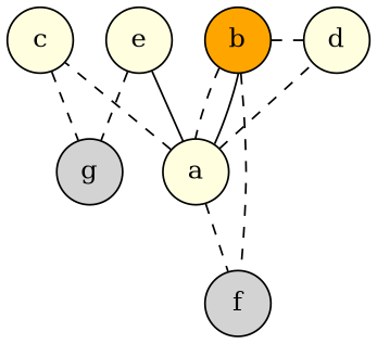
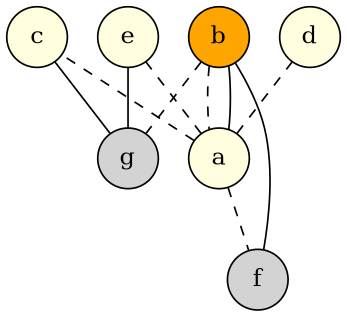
  graph {
    ordering=out
    node [fillcolor=lightyellow shape=circle style=filled]
    edge [style=dashed]
    b [fillcolor=orange]
    d
    c
    e
    a
    f [fillcolor=lightgrey]
    g [fillcolor=lightgrey]
    subgraph sub_1 {
      rank=same
      b
      d
      c
      e
    }
-   b -- d
+   b -- g
    b -- a
-   b -- f
-   c -- g
-   e -- g
+   b -- f [style=""]
+   c -- g [style=""]
+   e -- g [style=solid]
    a -- b [style=""]
    a -- d
    a -- c
-   a -- e [style=""]
+   a -- e
    a -- f
  }
